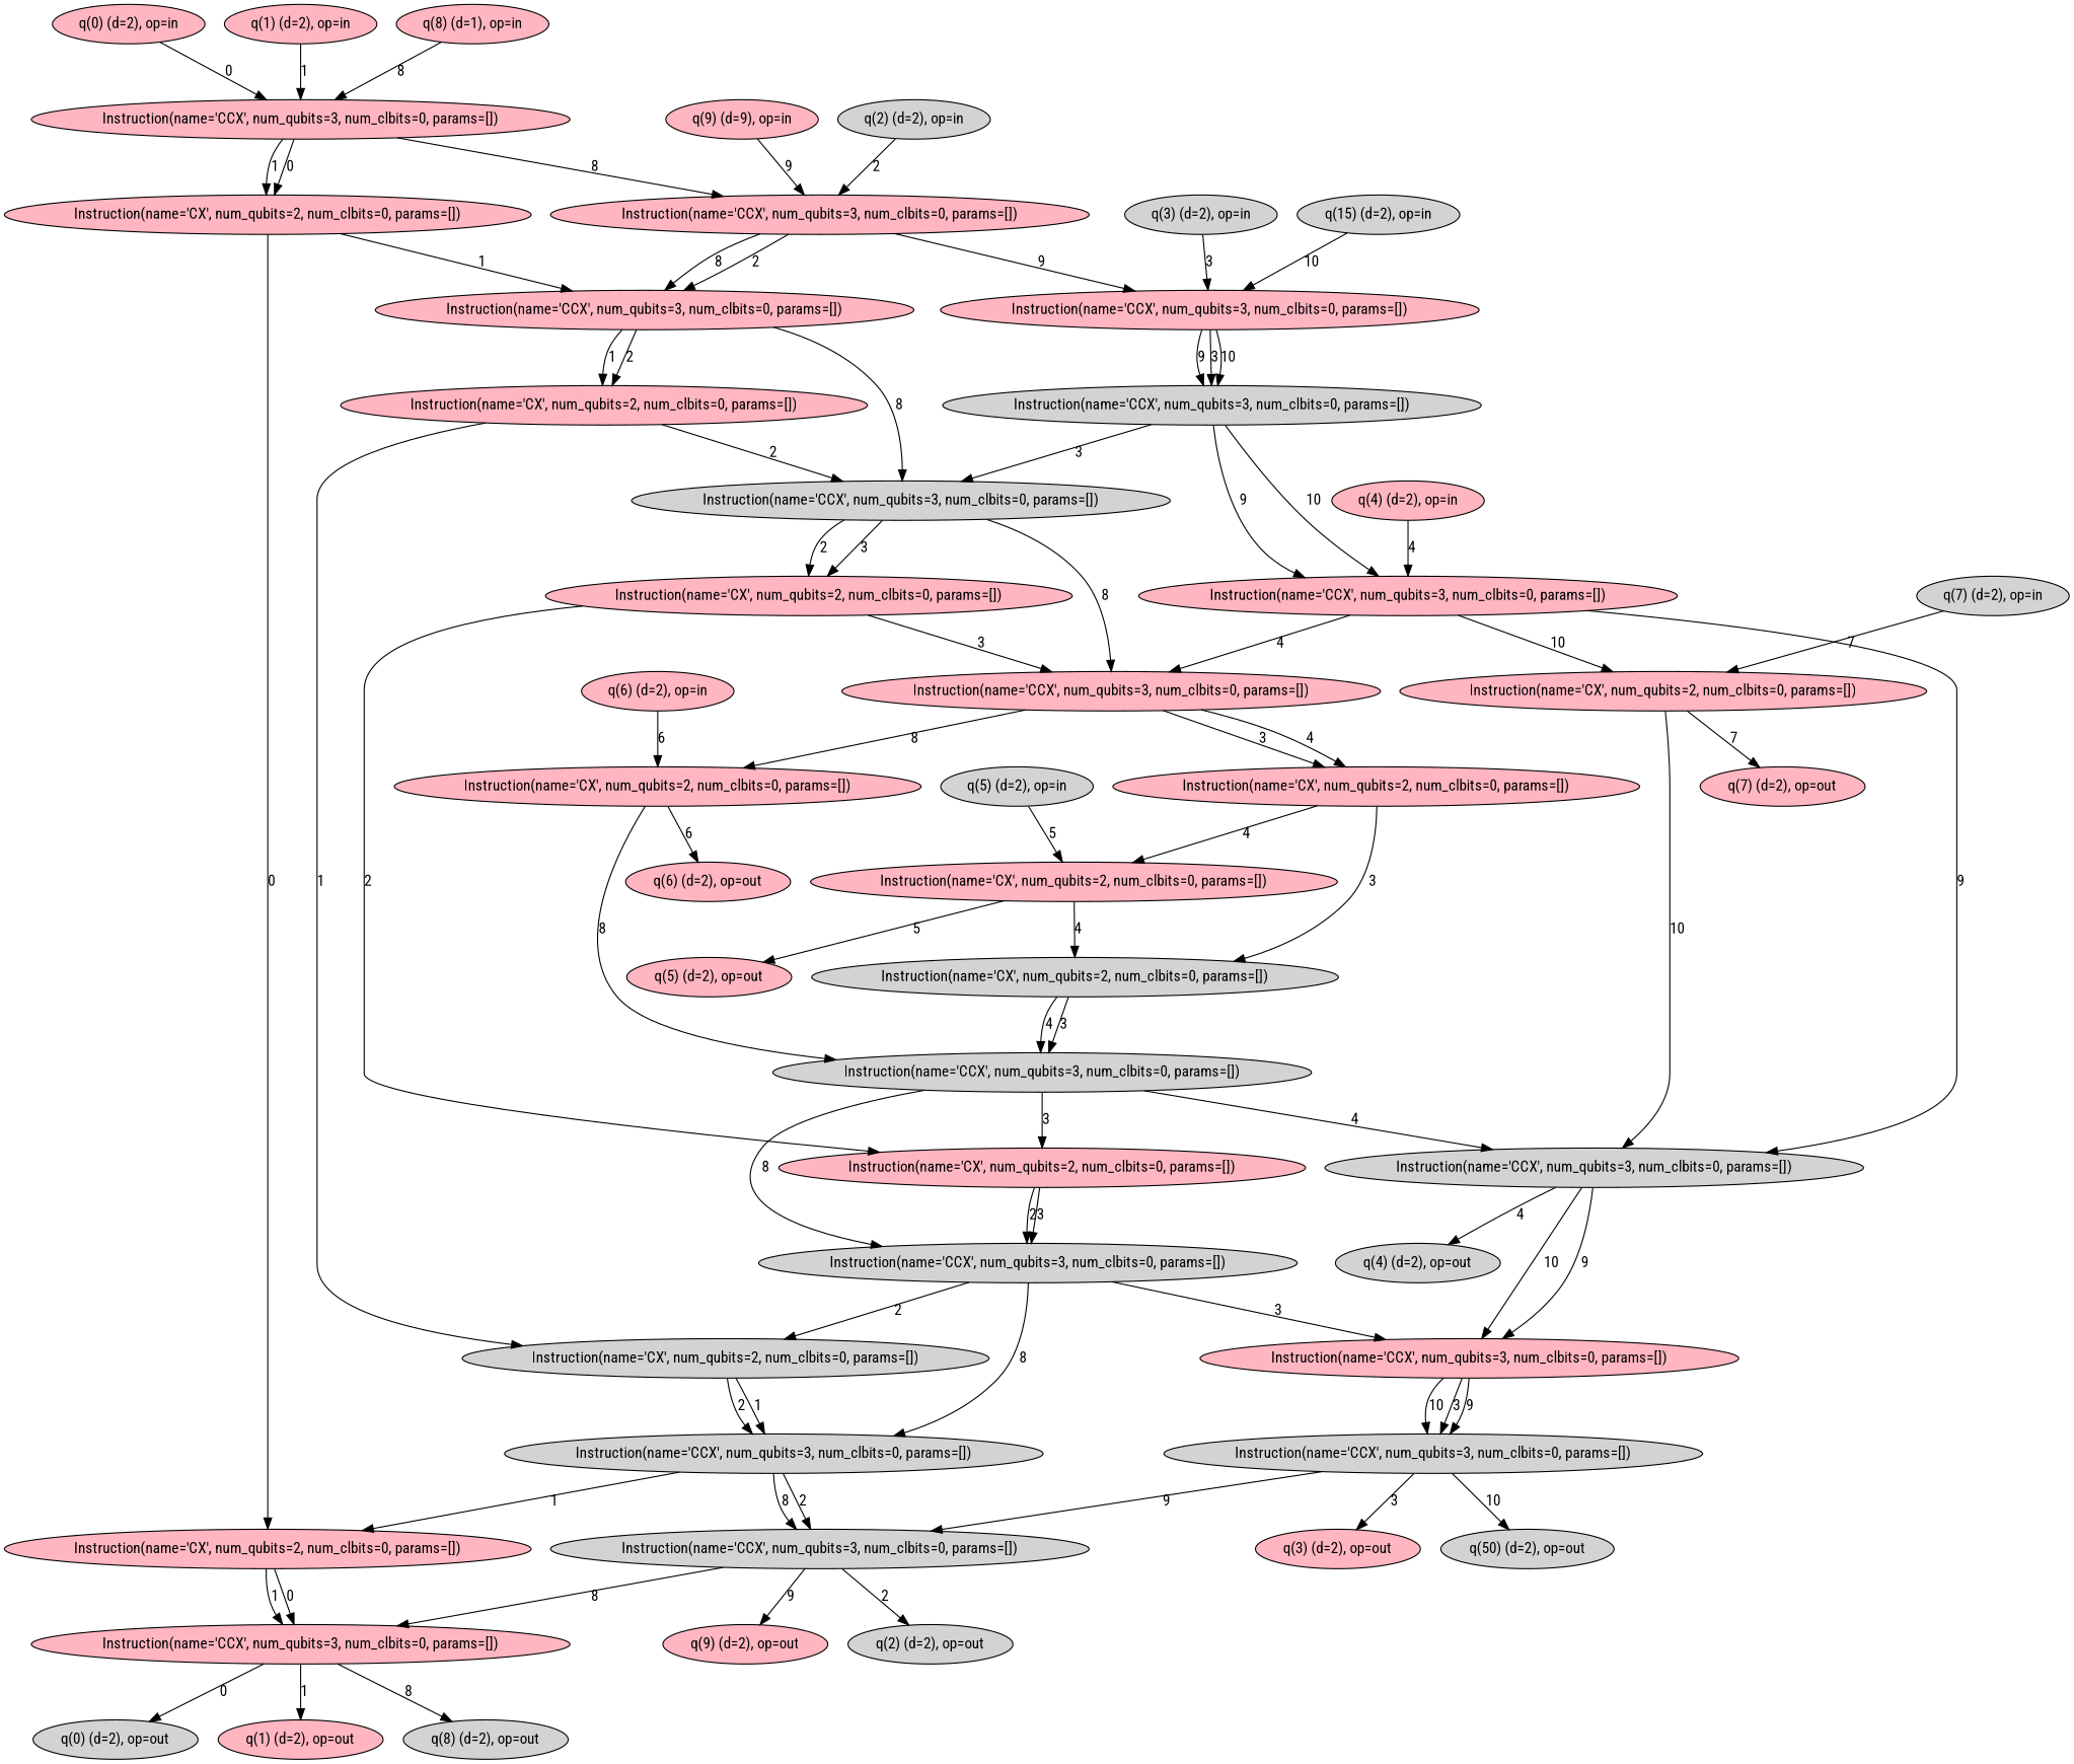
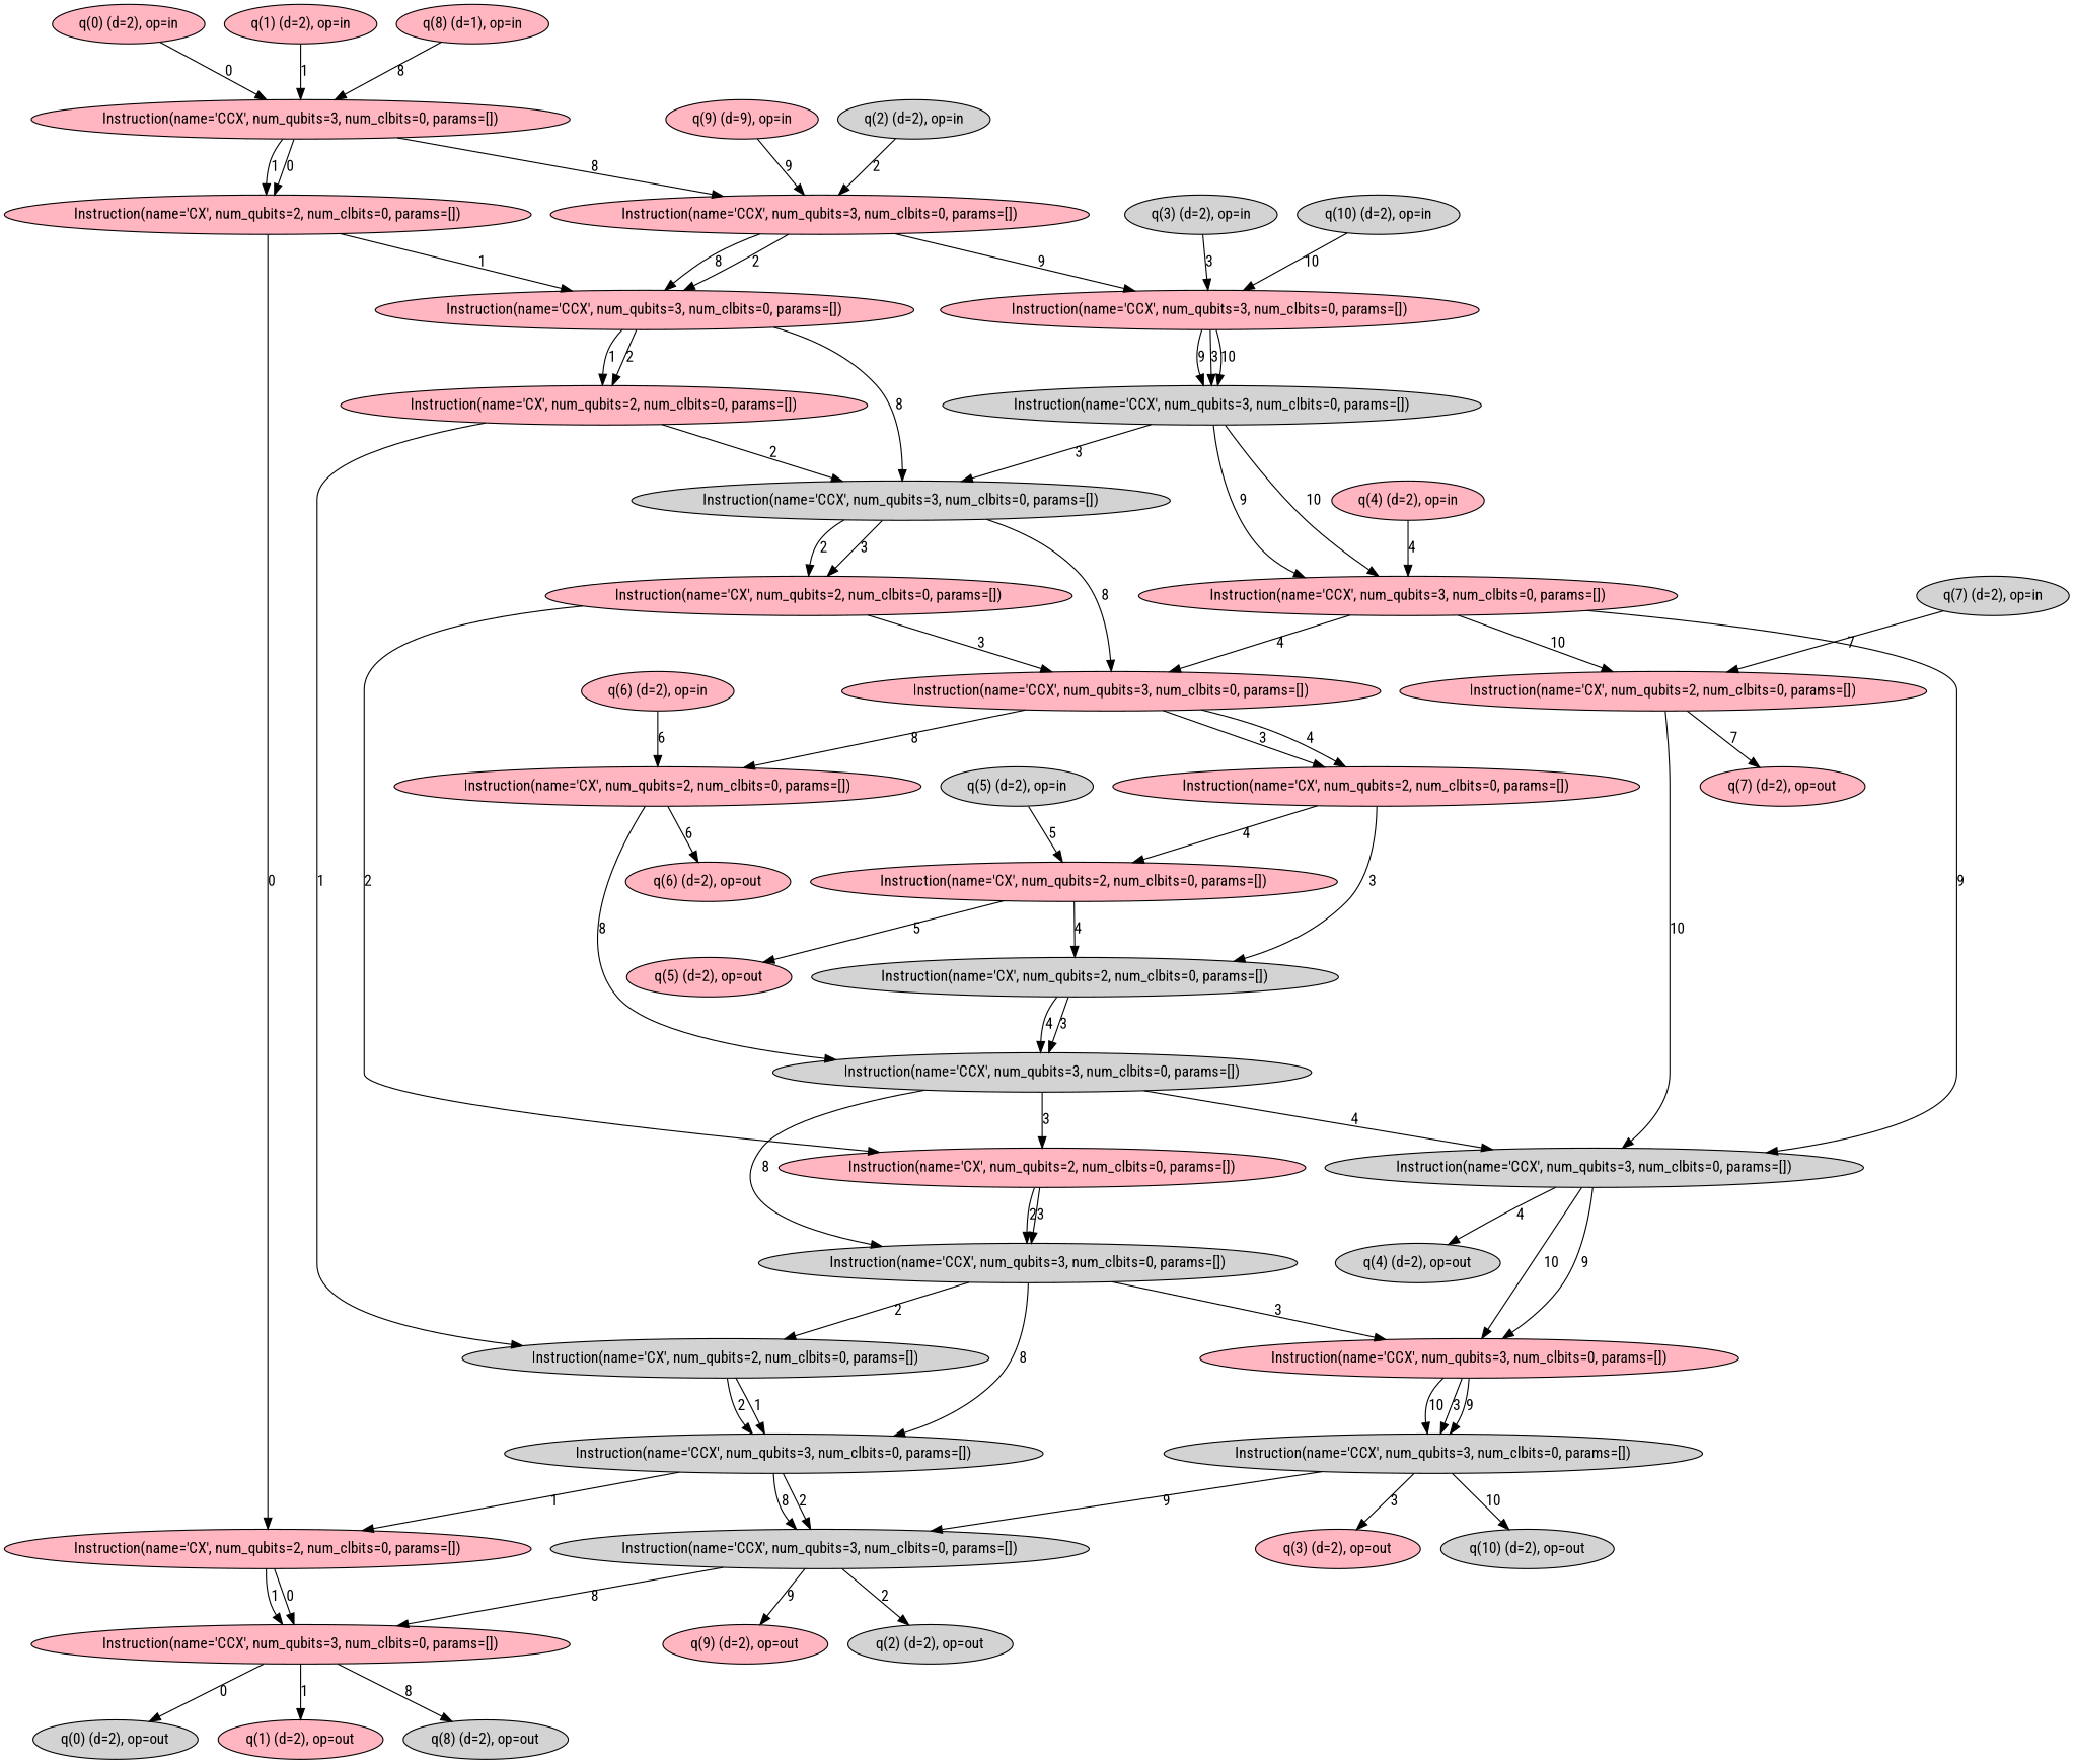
  digraph {
    fontname="Roboto Condensed"
    node [fillcolor=lightpink fontname="Roboto Condensed" matrix="[[0, 1], [1, 0]]" qubits=0 style=filled]
    edge [fontname="Roboto Condensed"]
    n1 [ancilla=False label="q(0) (d=2), op=in" matrix=None]
    n2 [label="Instruction(name='CCX', num_qubits=3, num_clbits=0, params=[])" qubits="0,1,8"]
    n3 [label="Instruction(name='CCX', num_qubits=3, num_clbits=0, params=[])" qubits="2,8,9"]
    n4 [label="Instruction(name='CX', num_qubits=2, num_clbits=0, params=[])" qubits="0,1"]
    n5 [ancilla=False label="q(1) (d=2), op=in" matrix=None qubits=1]
    n6 [ancilla=False fillcolor=lightgrey label="q(2) (d=2), op=in" matrix=None qubits=2]
    n7 [label="Instruction(name='CCX', num_qubits=3, num_clbits=0, params=[])" qubits="3,9,10"]
    n8 [label="Instruction(name='CCX', num_qubits=3, num_clbits=0, params=[])" qubits="1,2,8"]
    n9 [ancilla=False fillcolor=lightgrey label="q(3) (d=2), op=in" matrix=None qubits=3]
    n10 [fillcolor=lightgrey label="Instruction(name='CCX', num_qubits=3, num_clbits=0, params=[])" qubits="3,10,9"]
    n11 [ancilla=False label="q(4) (d=2), op=in" matrix=None qubits=4]
    n12 [label="Instruction(name='CCX', num_qubits=3, num_clbits=0, params=[])" qubits="4,9,10"]
    n13 [label="Instruction(name='CX', num_qubits=2, num_clbits=0, params=[])" qubits="10,7"]
    n14 [label="Instruction(name='CCX', num_qubits=3, num_clbits=0, params=[])" qubits="3,4,8"]
    n15 [fillcolor=lightgrey label="Instruction(name='CCX', num_qubits=3, num_clbits=0, params=[])" qubits="4,9,10"]
    n16 [ancilla=False fillcolor=lightgrey label="q(5) (d=2), op=in" matrix=None qubits=5]
    n17 [label="Instruction(name='CX', num_qubits=2, num_clbits=0, params=[])" qubits="4,5"]
    n18 [fillcolor=lightgrey label="Instruction(name='CX', num_qubits=2, num_clbits=0, params=[])" qubits="3,4"]
    n19 [ancilla=False label="q(5) (d=2), op=out" matrix=None qubits=5]
    n20 [ancilla=False label="q(6) (d=2), op=in" matrix=None qubits=6]
    n21 [label="Instruction(name='CX', num_qubits=2, num_clbits=0, params=[])" qubits="8,6"]
    n22 [fillcolor=lightgrey label="Instruction(name='CCX', num_qubits=3, num_clbits=0, params=[])" qubits="3,4,8"]
    n23 [ancilla=False label="q(6) (d=2), op=out" matrix=None qubits=6]
    n24 [ancilla=False fillcolor=lightgrey label="q(7) (d=2), op=in" matrix=None qubits=7]
    n25 [ancilla=False label="q(7) (d=2), op=out" matrix=None qubits=7]
    n26 [ancilla=True label="q(8) (d=1), op=in" matrix=None qubits=8]
    n27 [ancilla=True label="q(9) (d=9), op=in" matrix=None qubits=9]
-   n28 [ancilla=True fillcolor=lightgrey label="q(15) (d=2), op=in" matrix=None qubits=10]
+   n28 [ancilla=True fillcolor=lightgrey label="q(10) (d=2), op=in" matrix=None qubits=10]
    n29 [label="Instruction(name='CX', num_qubits=2, num_clbits=0, params=[])" qubits="0,1"]
    n30 [label="Instruction(name='CX', num_qubits=2, num_clbits=0, params=[])" qubits="1,2"]
    n31 [fillcolor=lightgrey label="Instruction(name='CCX', num_qubits=3, num_clbits=0, params=[])" qubits="2,3,8"]
    n32 [label="Instruction(name='CCX', num_qubits=3, num_clbits=0, params=[])" qubits="0,1,8"]
    n33 [fillcolor=lightgrey label="Instruction(name='CX', num_qubits=2, num_clbits=0, params=[])" qubits="1,2"]
    n34 [label="Instruction(name='CX', num_qubits=2, num_clbits=0, params=[])" qubits="2,3"]
    n35 [fillcolor=lightgrey label="Instruction(name='CCX', num_qubits=3, num_clbits=0, params=[])" qubits="1,2,8"]
    n36 [label="Instruction(name='CX', num_qubits=2, num_clbits=0, params=[])" qubits="2,3"]
    n37 [label="Instruction(name='CX', num_qubits=2, num_clbits=0, params=[])" qubits="3,4"]
    n38 [fillcolor=lightgrey label="Instruction(name='CCX', num_qubits=3, num_clbits=0, params=[])" qubits="2,3,8"]
    n39 [label="Instruction(name='CCX', num_qubits=3, num_clbits=0, params=[])" qubits="3,10,9"]
    n40 [ancilla=False fillcolor=lightgrey label="q(4) (d=2), op=out" matrix=None qubits=4]
    n41 [fillcolor=lightgrey label="Instruction(name='CCX', num_qubits=3, num_clbits=0, params=[])" qubits="2,8,9"]
    n42 [fillcolor=lightgrey label="Instruction(name='CCX', num_qubits=3, num_clbits=0, params=[])" qubits="3,9,10"]
    n43 [ancilla=False fillcolor=lightgrey label="q(2) (d=2), op=out" matrix=None qubits=2]
    n44 [ancilla=True label="q(9) (d=2), op=out" matrix=None qubits=9]
    n45 [ancilla=False fillcolor=lightgrey label="q(0) (d=2), op=out" matrix=None]
    n46 [ancilla=False label="q(1) (d=2), op=out" matrix=None qubits=1]
    n47 [ancilla=True fillcolor=lightgrey label="q(8) (d=2), op=out" matrix=None qubits=8]
    n48 [ancilla=False label="q(3) (d=2), op=out" matrix=None qubits=3]
-   n49 [ancilla=True fillcolor=lightgrey label="q(50) (d=2), op=out" matrix=None qubits=10]
+   n49 [ancilla=True fillcolor=lightgrey label="q(10) (d=2), op=out" matrix=None qubits=10]
    n1 -> n2 [label=0]
    n2 -> n3 [label=8]
    n2 -> n4 [label=0]
    n2 -> n4 [label=1]
    n3 -> n7 [label=9]
    n3 -> n8 [label=2]
    n3 -> n8 [label=8]
    n4 -> n8 [label=1]
    n4 -> n29 [label=0]
    n5 -> n2 [label=1]
    n6 -> n3 [label=2]
    n7 -> n10 [label=3]
    n7 -> n10 [label=10]
    n7 -> n10 [label=9]
    n8 -> n30 [label=1]
    n8 -> n30 [label=2]
    n8 -> n31 [label=8]
    n9 -> n7 [label=3]
    n10 -> n12 [label=9]
    n10 -> n12 [label=10]
    n10 -> n31 [label=3]
    n11 -> n12 [label=4]
    n12 -> n13 [label=10]
    n12 -> n14 [label=4]
    n12 -> n15 [label=9]
    n13 -> n15 [label=10]
    n13 -> n25 [label=7]
    n14 -> n21 [label=8]
    n14 -> n37 [label=3]
    n14 -> n37 [label=4]
    n15 -> n39 [label=10]
    n15 -> n39 [label=9]
    n15 -> n40 [label=4]
    n16 -> n17 [label=5]
    n17 -> n18 [label=4]
    n17 -> n19 [label=5]
    n18 -> n22 [label=3]
    n18 -> n22 [label=4]
    n20 -> n21 [label=6]
    n21 -> n22 [label=8]
    n21 -> n23 [label=6]
    n22 -> n15 [label=4]
    n22 -> n36 [label=3]
    n22 -> n38 [label=8]
    n24 -> n13 [label=7]
    n26 -> n2 [label=8]
    n27 -> n3 [label=9]
    n28 -> n7 [label=10]
    n29 -> n32 [label=0]
    n29 -> n32 [label=1]
    n30 -> n31 [label=2]
    n30 -> n33 [label=1]
    n31 -> n14 [label=8]
    n31 -> n34 [label=2]
    n31 -> n34 [label=3]
    n32 -> n45 [label=0]
    n32 -> n46 [label=1]
    n32 -> n47 [label=8]
    n33 -> n35 [label=1]
    n33 -> n35 [label=2]
    n34 -> n14 [label=3]
    n34 -> n36 [label=2]
    n35 -> n29 [label=1]
    n35 -> n41 [label=2]
    n35 -> n41 [label=8]
    n36 -> n38 [label=2]
    n36 -> n38 [label=3]
    n37 -> n17 [label=4]
    n37 -> n18 [label=3]
    n38 -> n33 [label=2]
    n38 -> n35 [label=8]
    n38 -> n39 [label=3]
    n39 -> n42 [label=3]
    n39 -> n42 [label=9]
    n39 -> n42 [label=10]
    n41 -> n32 [label=8]
    n41 -> n43 [label=2]
    n41 -> n44 [label=9]
    n42 -> n41 [label=9]
    n42 -> n48 [label=3]
    n42 -> n49 [label=10]
  }
